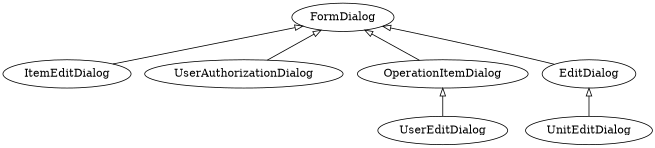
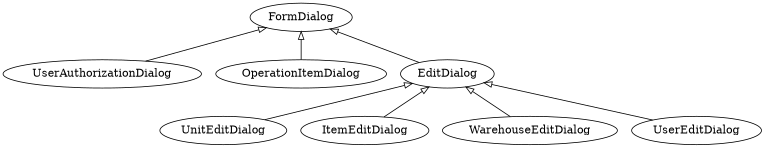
  digraph {
    rankdir=BT
    edge [arrowhead=onormal]
    EditDialog
    FormDialog
    UnitEditDialog
    ItemEditDialog
+   WarehouseEditDialog
    UserEditDialog
    UserAuthorizationDialog
    OperationItemDialog
    EditDialog -> FormDialog
    UnitEditDialog -> EditDialog
-   ItemEditDialog -> FormDialog
-   UserEditDialog -> OperationItemDialog
+   ItemEditDialog -> EditDialog
+   WarehouseEditDialog -> EditDialog
+   UserEditDialog -> EditDialog
    UserAuthorizationDialog -> FormDialog
    OperationItemDialog -> FormDialog
  }
